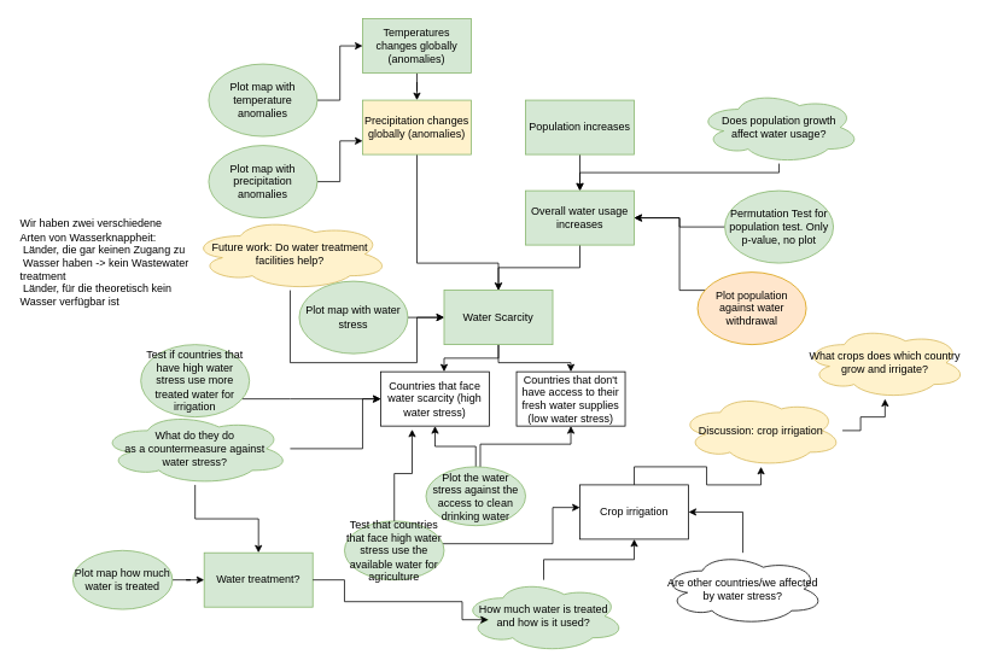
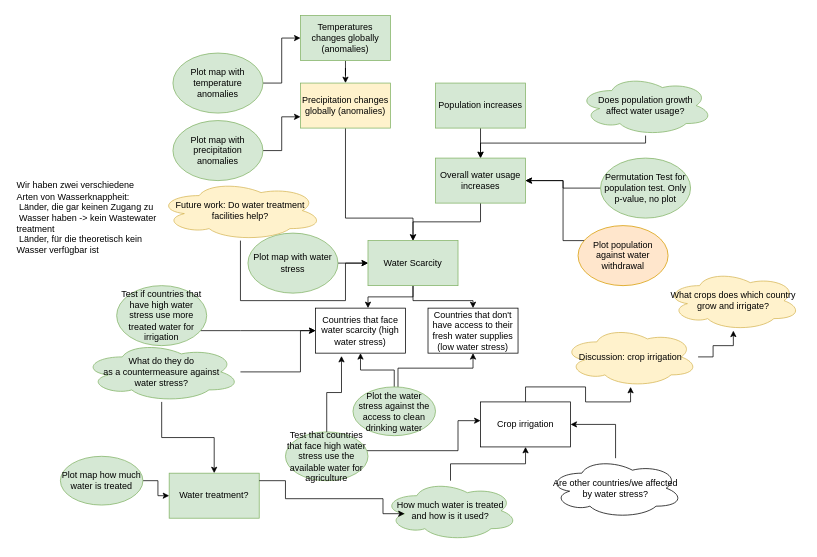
  <mxCell id="0" />
  <mxCell id="1" parent="0" />
  <mxCell id="2" value="" style="edgeStyle=orthogonalEdgeStyle;rounded=0;orthogonalLoop=1;jettySize=auto;html=1;" parent="1" source="3" target="5" edge="1"><mxGeometry relative="1" as="geometry" /></mxCell>
  <mxCell id="3" value="Temperatures changes globally (anomalies)" style="rounded=0;whiteSpace=wrap;html=1;fillColor=#d5e8d4;strokeColor=#82b366;" parent="1" vertex="1"><mxGeometry x="400" y="20" width="120" height="60" as="geometry" /></mxCell>
  <mxCell id="4" style="edgeStyle=orthogonalEdgeStyle;rounded=0;orthogonalLoop=1;jettySize=auto;html=1;entryX=0.5;entryY=0;entryDx=0;entryDy=0;endArrow=open;" parent="1" source="5" target="12" edge="1"><mxGeometry relative="1" as="geometry"><Array as="points"><mxPoint x="460" y="290" /><mxPoint x="550" y="290" /></Array></mxGeometry></mxCell>
  <mxCell id="5" value="Precipitation changes globally (anomalies)" style="rounded=0;whiteSpace=wrap;html=1;fillColor=#fff2cc;strokeColor=#82b366;" parent="1" vertex="1"><mxGeometry x="400" y="110" width="120" height="60" as="geometry" /></mxCell>
  <mxCell id="6" value="" style="edgeStyle=orthogonalEdgeStyle;rounded=0;orthogonalLoop=1;jettySize=auto;html=1;" parent="1" source="7" target="9" edge="1"><mxGeometry relative="1" as="geometry" /></mxCell>
  <mxCell id="7" value="Population increases" style="rounded=0;whiteSpace=wrap;html=1;fillColor=#d5e8d4;strokeColor=#82b366;" parent="1" vertex="1"><mxGeometry x="580" y="110" width="120" height="60" as="geometry" /></mxCell>
  <mxCell id="8" value="" style="edgeStyle=orthogonalEdgeStyle;rounded=0;orthogonalLoop=1;jettySize=auto;html=1;" parent="1" source="9" target="12" edge="1"><mxGeometry relative="1" as="geometry" /></mxCell>
  <mxCell id="9" value="Overall water usage increases" style="rounded=0;whiteSpace=wrap;html=1;fillColor=#d5e8d4;strokeColor=#82b366;" parent="1" vertex="1"><mxGeometry x="580" y="210" width="120" height="60" as="geometry" /></mxCell>
  <mxCell id="10" style="edgeStyle=orthogonalEdgeStyle;rounded=0;orthogonalLoop=1;jettySize=auto;html=1;" parent="1" source="12" target="45" edge="1"><mxGeometry relative="1" as="geometry"><Array as="points"><mxPoint x="550" y="395" /><mxPoint x="490" y="395" /></Array></mxGeometry></mxCell>
  <mxCell id="11" style="edgeStyle=orthogonalEdgeStyle;rounded=0;orthogonalLoop=1;jettySize=auto;html=1;" parent="1" source="12" target="46" edge="1"><mxGeometry relative="1" as="geometry"><Array as="points"><mxPoint x="550" y="400" /><mxPoint x="630" y="400" /></Array></mxGeometry></mxCell>
  <mxCell id="12" value="Water Scarcity" style="rounded=0;whiteSpace=wrap;html=1;fillColor=#d5e8d4;strokeColor=#82b366;" parent="1" vertex="1"><mxGeometry x="490" y="320" width="120" height="60" as="geometry" /></mxCell>
  <mxCell id="13" value="" style="edgeStyle=orthogonalEdgeStyle;rounded=0;orthogonalLoop=1;jettySize=auto;html=1;" parent="1" source="15" target="18" edge="1"><mxGeometry relative="1" as="geometry" /></mxCell>
  <mxCell id="14" style="edgeStyle=orthogonalEdgeStyle;rounded=0;orthogonalLoop=1;jettySize=auto;html=1;" parent="1" source="15" target="45" edge="1"><mxGeometry relative="1" as="geometry"><Array as="points"><mxPoint x="400" y="495" /><mxPoint x="400" y="440" /></Array></mxGeometry></mxCell>
  <mxCell id="15" value="What do they do&lt;br&gt;as a countermeasure against&lt;br&gt;water stress?" style="ellipse;shape=cloud;whiteSpace=wrap;html=1;fillColor=#d5e8d4;strokeColor=#82b366;" parent="1" vertex="1"><mxGeometry x="110" y="455" width="210" height="80" as="geometry" /></mxCell>
  <mxCell id="16" value="" style="edgeStyle=orthogonalEdgeStyle;rounded=0;orthogonalLoop=1;jettySize=auto;html=1;" parent="1" source="17" target="9" edge="1"><mxGeometry relative="1" as="geometry"><Array as="points"><mxPoint x="640" y="190" /></Array></mxGeometry></mxCell>
  <mxCell id="17" value="Does population growth&lt;br&gt;affect water usage?" style="ellipse;shape=cloud;whiteSpace=wrap;html=1;fillColor=#d5e8d4;strokeColor=#82b366;" parent="1" vertex="1"><mxGeometry x="770" y="100" width="180" height="80" as="geometry" /></mxCell>
- <mxCell id="18" value="Water treatment?" style="rounded=0;whiteSpace=wrap;html=1;fillColor=#d5e8d4;strokeColor=#82b366;" parent="1" vertex="1"><mxGeometry x="225" y="610" width="120" height="60" as="geometry" /></mxCell>
+ <mxCell id="18" value="Water treatment?" style="rounded=0;whiteSpace=wrap;html=1;fillColor=#d5e8d4;strokeColor=#82b366;" parent="1" vertex="1"><mxGeometry x="225" y="630" width="120" height="60" as="geometry" /></mxCell>
  <mxCell id="19" style="edgeStyle=orthogonalEdgeStyle;rounded=0;orthogonalLoop=1;jettySize=auto;html=1;" parent="1" source="20" target="23" edge="1"><mxGeometry relative="1" as="geometry"><mxPoint x="630" y="590" as="targetPoint" /></mxGeometry></mxCell>
  <mxCell id="20" value="How much water is treated&lt;br&gt;and how is it used?" style="ellipse;shape=cloud;whiteSpace=wrap;html=1;fillColor=#d5e8d4;strokeColor=#82b366;" parent="1" vertex="1"><mxGeometry x="510" y="640" width="180" height="80" as="geometry" /></mxCell>
  <mxCell id="21" style="edgeStyle=orthogonalEdgeStyle;rounded=0;orthogonalLoop=1;jettySize=auto;html=1;entryX=0.16;entryY=0.55;entryDx=0;entryDy=0;entryPerimeter=0;" parent="1" source="18" target="20" edge="1"><mxGeometry relative="1" as="geometry"><Array as="points"><mxPoint x="380" y="640" /><mxPoint x="380" y="664" /><mxPoint x="510" y="664" /><mxPoint x="510" y="684" /></Array></mxGeometry></mxCell>
  <mxCell id="22" style="edgeStyle=orthogonalEdgeStyle;rounded=0;orthogonalLoop=1;jettySize=auto;html=1;" parent="1" source="23" target="51" edge="1"><mxGeometry relative="1" as="geometry" /></mxCell>
  <mxCell id="23" value="Crop irrigation" style="rounded=0;whiteSpace=wrap;html=1;" parent="1" vertex="1"><mxGeometry x="640" y="535" width="120" height="60" as="geometry" /></mxCell>
  <mxCell id="24" value="What crops does which country&lt;br&gt;grow and irrigate?" style="ellipse;shape=cloud;whiteSpace=wrap;html=1;fillColor=#fff2cc;strokeColor=#d6b656;" parent="1" vertex="1"><mxGeometry x="887" y="360" width="180" height="80" as="geometry" /></mxCell>
  <mxCell id="25" style="edgeStyle=orthogonalEdgeStyle;rounded=0;orthogonalLoop=1;jettySize=auto;html=1;entryX=1;entryY=0.5;entryDx=0;entryDy=0;" parent="1" source="26" target="23" edge="1"><mxGeometry relative="1" as="geometry" /></mxCell>
  <mxCell id="26" value="Are other countries/we affected&lt;br&gt;by water stress?" style="ellipse;shape=cloud;whiteSpace=wrap;html=1;" parent="1" vertex="1"><mxGeometry x="730" y="610" width="180" height="80" as="geometry" /></mxCell>
  <mxCell id="27" style="edgeStyle=orthogonalEdgeStyle;rounded=0;orthogonalLoop=1;jettySize=auto;html=1;" parent="1" source="28" target="12" edge="1"><mxGeometry relative="1" as="geometry"><Array as="points"><mxPoint x="460" y="400" /><mxPoint x="460" y="350" /></Array></mxGeometry></mxCell>
  <mxCell id="28" value="Future work: Do water treatment facilities help?" style="ellipse;shape=cloud;whiteSpace=wrap;html=1;fillColor=#fff2cc;strokeColor=#d6b656;" parent="1" vertex="1"><mxGeometry x="210" y="240" width="220" height="80" as="geometry" /></mxCell>
  <mxCell id="29" style="edgeStyle=orthogonalEdgeStyle;rounded=0;orthogonalLoop=1;jettySize=auto;html=1;" parent="1" source="30" target="12" edge="1"><mxGeometry relative="1" as="geometry" /></mxCell>
  <mxCell id="30" value="Plot map with water stress" style="ellipse;whiteSpace=wrap;html=1;fillColor=#d5e8d4;strokeColor=#82b366;" parent="1" vertex="1"><mxGeometry x="330" y="310" width="120" height="80" as="geometry" /></mxCell>
  <mxCell id="31" style="edgeStyle=orthogonalEdgeStyle;rounded=0;orthogonalLoop=1;jettySize=auto;html=1;" parent="1" source="32" target="3" edge="1"><mxGeometry relative="1" as="geometry" /></mxCell>
  <mxCell id="32" value="Plot map with temperature anomalies" style="ellipse;whiteSpace=wrap;html=1;fillColor=#d5e8d4;strokeColor=#82b366;" parent="1" vertex="1"><mxGeometry x="230" y="70" width="120" height="80" as="geometry" /></mxCell>
  <mxCell id="33" style="edgeStyle=orthogonalEdgeStyle;rounded=0;orthogonalLoop=1;jettySize=auto;html=1;entryX=0;entryY=0.75;entryDx=0;entryDy=0;" parent="1" source="34" target="5" edge="1"><mxGeometry relative="1" as="geometry" /></mxCell>
  <mxCell id="34" value="Plot map with precipitation anomalies" style="ellipse;whiteSpace=wrap;html=1;fillColor=#d5e8d4;strokeColor=#82b366;" parent="1" vertex="1"><mxGeometry x="230" y="160" width="120" height="80" as="geometry" /></mxCell>
  <mxCell id="35" style="edgeStyle=orthogonalEdgeStyle;rounded=0;orthogonalLoop=1;jettySize=auto;html=1;" parent="1" source="36" target="9" edge="1"><mxGeometry relative="1" as="geometry" /></mxCell>
  <mxCell id="36" value="Permutation Test for population test. Only p-value, no plot" style="ellipse;whiteSpace=wrap;html=1;fillColor=#d5e8d4;strokeColor=#82b366;" parent="1" vertex="1"><mxGeometry x="800" y="210" width="120" height="80" as="geometry" /></mxCell>
  <mxCell id="37" style="edgeStyle=orthogonalEdgeStyle;rounded=0;orthogonalLoop=1;jettySize=auto;html=1;" parent="1" source="38" target="9" edge="1"><mxGeometry relative="1" as="geometry"><Array as="points"><mxPoint x="750" y="320" /><mxPoint x="750" y="240" /></Array></mxGeometry></mxCell>
  <mxCell id="38" value="Plot population against water withdrawal" style="ellipse;whiteSpace=wrap;html=1;fillColor=#ffe6cc;strokeColor=#d79b00;" parent="1" vertex="1"><mxGeometry x="770" y="300" width="120" height="80" as="geometry" /></mxCell>
  <mxCell id="39" style="edgeStyle=orthogonalEdgeStyle;rounded=0;orthogonalLoop=1;jettySize=auto;html=1;" parent="1" source="40" target="18" edge="1"><mxGeometry relative="1" as="geometry" /></mxCell>
  <mxCell id="40" value="Plot map how much water is treated" style="ellipse;whiteSpace=wrap;html=1;fillColor=#d5e8d4;strokeColor=#82b366;rotation=0;" parent="1" vertex="1"><mxGeometry x="80" y="607.5" width="110" height="65" as="geometry" /></mxCell>
  <mxCell id="41" style="edgeStyle=orthogonalEdgeStyle;rounded=0;orthogonalLoop=1;jettySize=auto;html=1;" parent="1" source="43" target="46" edge="1"><mxGeometry relative="1" as="geometry"><Array as="points"><mxPoint x="530" y="490" /><mxPoint x="630" y="490" /></Array></mxGeometry></mxCell>
  <mxCell id="42" style="edgeStyle=orthogonalEdgeStyle;rounded=0;orthogonalLoop=1;jettySize=auto;html=1;" parent="1" source="43" target="45" edge="1"><mxGeometry relative="1" as="geometry" /></mxCell>
  <mxCell id="43" value="Plot the water stress against the access to clean drinking water" style="ellipse;whiteSpace=wrap;html=1;fillColor=#d5e8d4;strokeColor=#82b366;" parent="1" vertex="1"><mxGeometry x="470" y="515" width="110" height="65" as="geometry" /></mxCell>
  <mxCell id="44" value="&lt;div style=&quot;&quot;&gt;Wir haben zwei verschiedene Arten von Wasserknappheit:&lt;/div&gt;&amp;nbsp;Länder, die gar keinen Zugang zu &amp;nbsp;Wasser haben -&amp;gt; kein Wastewater treatment&lt;br&gt;&amp;nbsp;Länder, für die theoretisch kein Wasser verfügbar ist" style="text;html=1;strokeColor=none;fillColor=none;align=left;verticalAlign=middle;whiteSpace=wrap;rounded=0;" parent="1" vertex="1"><mxGeometry x="20" y="240" width="190" height="100" as="geometry" /></mxCell>
  <mxCell id="45" value="Countries that face water scarcity (high water stress)" style="rounded=0;whiteSpace=wrap;html=1;" parent="1" vertex="1"><mxGeometry x="420" y="410" width="120" height="60" as="geometry" /></mxCell>
  <mxCell id="46" value="Countries that don't have access to their fresh water supplies (low water stress)" style="rounded=0;whiteSpace=wrap;html=1;" parent="1" vertex="1"><mxGeometry x="570" y="410" width="120" height="60" as="geometry" /></mxCell>
  <mxCell id="47" style="edgeStyle=orthogonalEdgeStyle;rounded=0;orthogonalLoop=1;jettySize=auto;html=1;" parent="1" source="48" target="23" edge="1"><mxGeometry relative="1" as="geometry"><Array as="points"><mxPoint x="610" y="600" /><mxPoint x="610" y="560" /></Array></mxGeometry></mxCell>
  <mxCell id="48" value="Test that countries that face high water stress use the available water for agriculture" style="ellipse;whiteSpace=wrap;html=1;fillColor=#d5e8d4;strokeColor=#82b366;rotation=0;" parent="1" vertex="1"><mxGeometry x="380" y="575" width="110" height="65" as="geometry" /></mxCell>
  <mxCell id="49" style="edgeStyle=orthogonalEdgeStyle;rounded=0;orthogonalLoop=1;jettySize=auto;html=1;entryX=0.289;entryY=1.063;entryDx=0;entryDy=0;entryPerimeter=0;" parent="1" source="48" target="45" edge="1"><mxGeometry relative="1" as="geometry" /></mxCell>
  <mxCell id="50" style="edgeStyle=orthogonalEdgeStyle;rounded=0;orthogonalLoop=1;jettySize=auto;html=1;" parent="1" source="51" target="24" edge="1"><mxGeometry relative="1" as="geometry"><Array as="points"><mxPoint x="950" y="475" /><mxPoint x="950" y="460" /><mxPoint x="977" y="460" /></Array></mxGeometry></mxCell>
  <mxCell id="51" value="Discussion: crop irrigation" style="ellipse;shape=cloud;whiteSpace=wrap;html=1;fillColor=#fff2cc;strokeColor=#d6b656;" parent="1" vertex="1"><mxGeometry x="750" y="435" width="180" height="80" as="geometry" /></mxCell>
  <mxCell id="52" style="edgeStyle=orthogonalEdgeStyle;rounded=0;orthogonalLoop=1;jettySize=auto;html=1;" parent="1" source="53" target="45" edge="1"><mxGeometry relative="1" as="geometry"><Array as="points"><mxPoint x="320" y="440" /></Array></mxGeometry></mxCell>
  <mxCell id="53" value="Test if countries that have high water stress use more treated water for irrigation" style="ellipse;whiteSpace=wrap;html=1;fillColor=#d5e8d4;strokeColor=#82b366;" parent="1" vertex="1"><mxGeometry x="155" y="380" width="120" height="80" as="geometry" /></mxCell>
